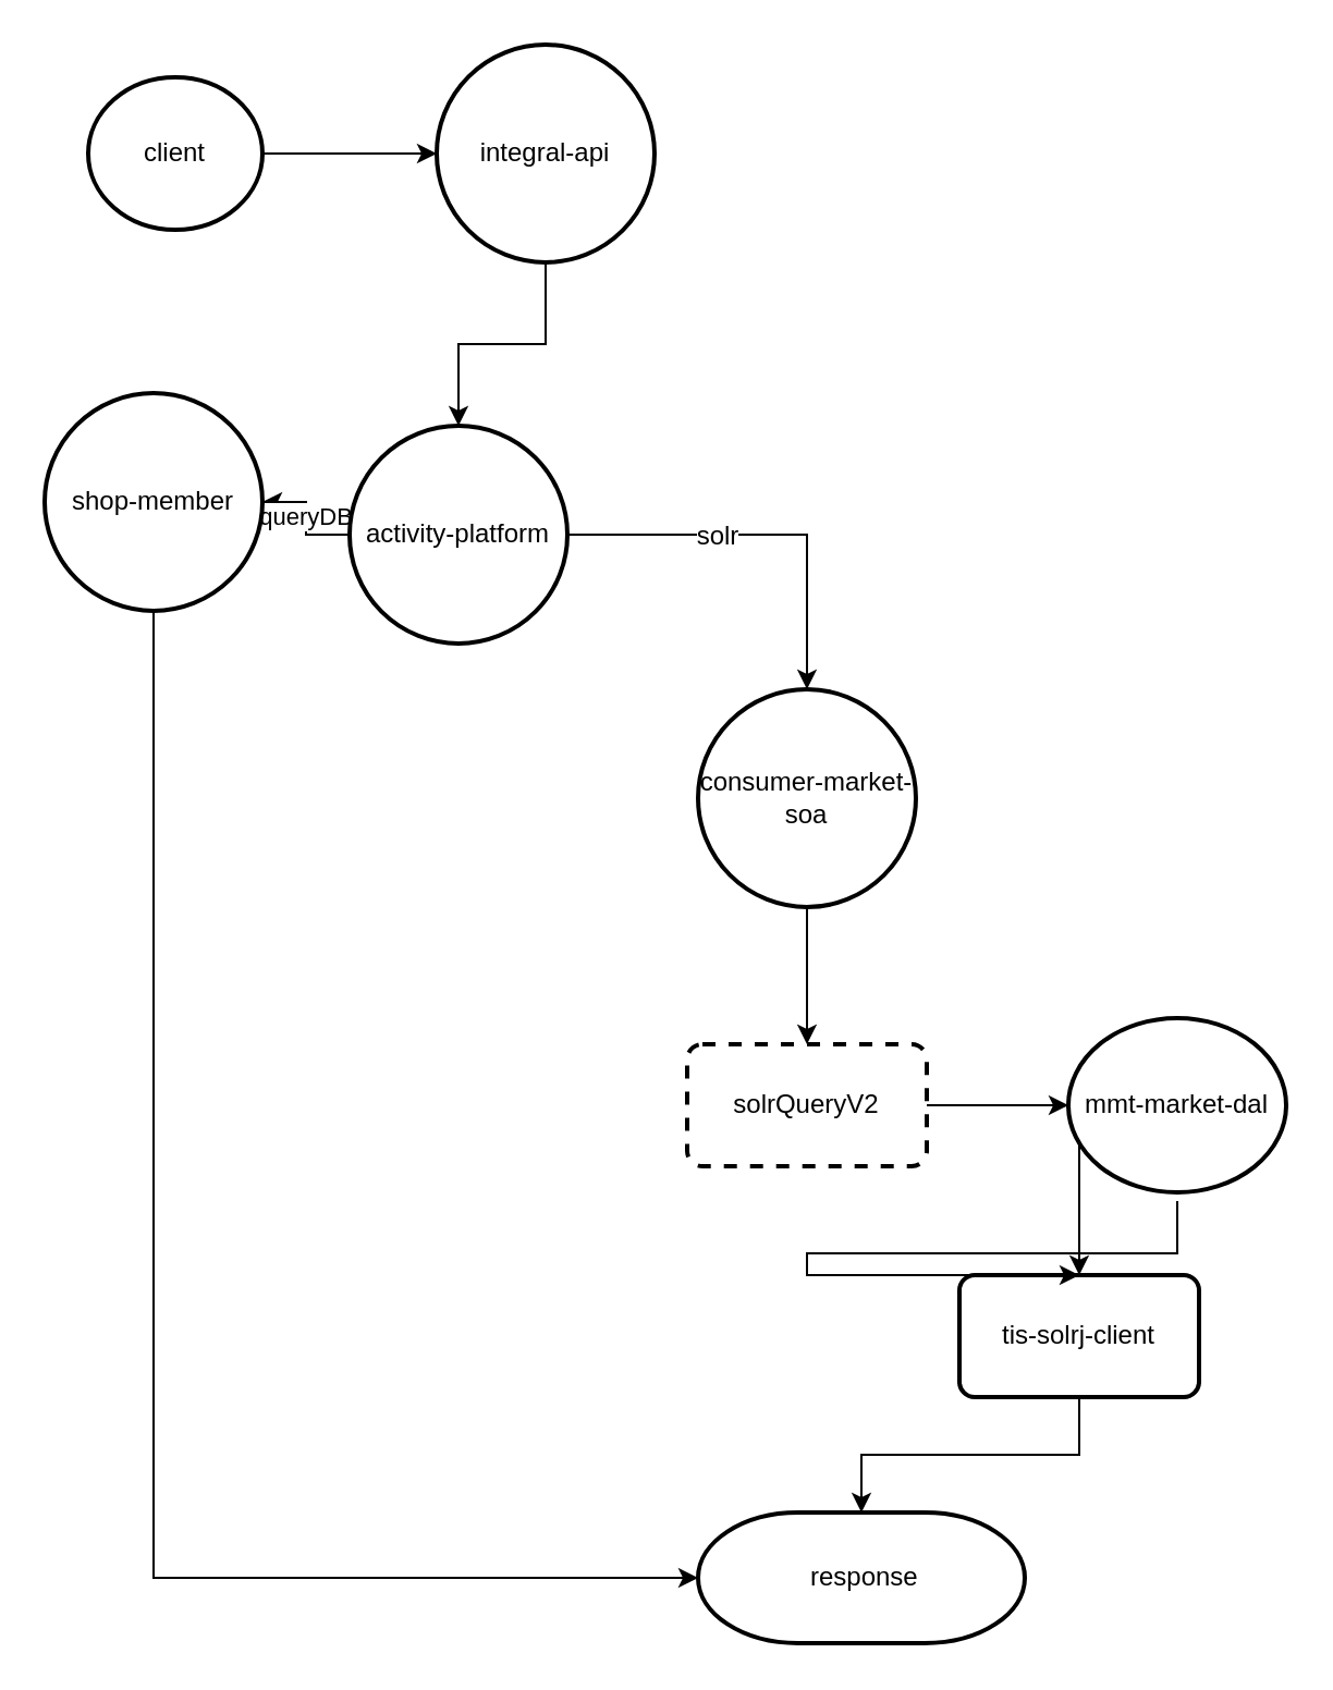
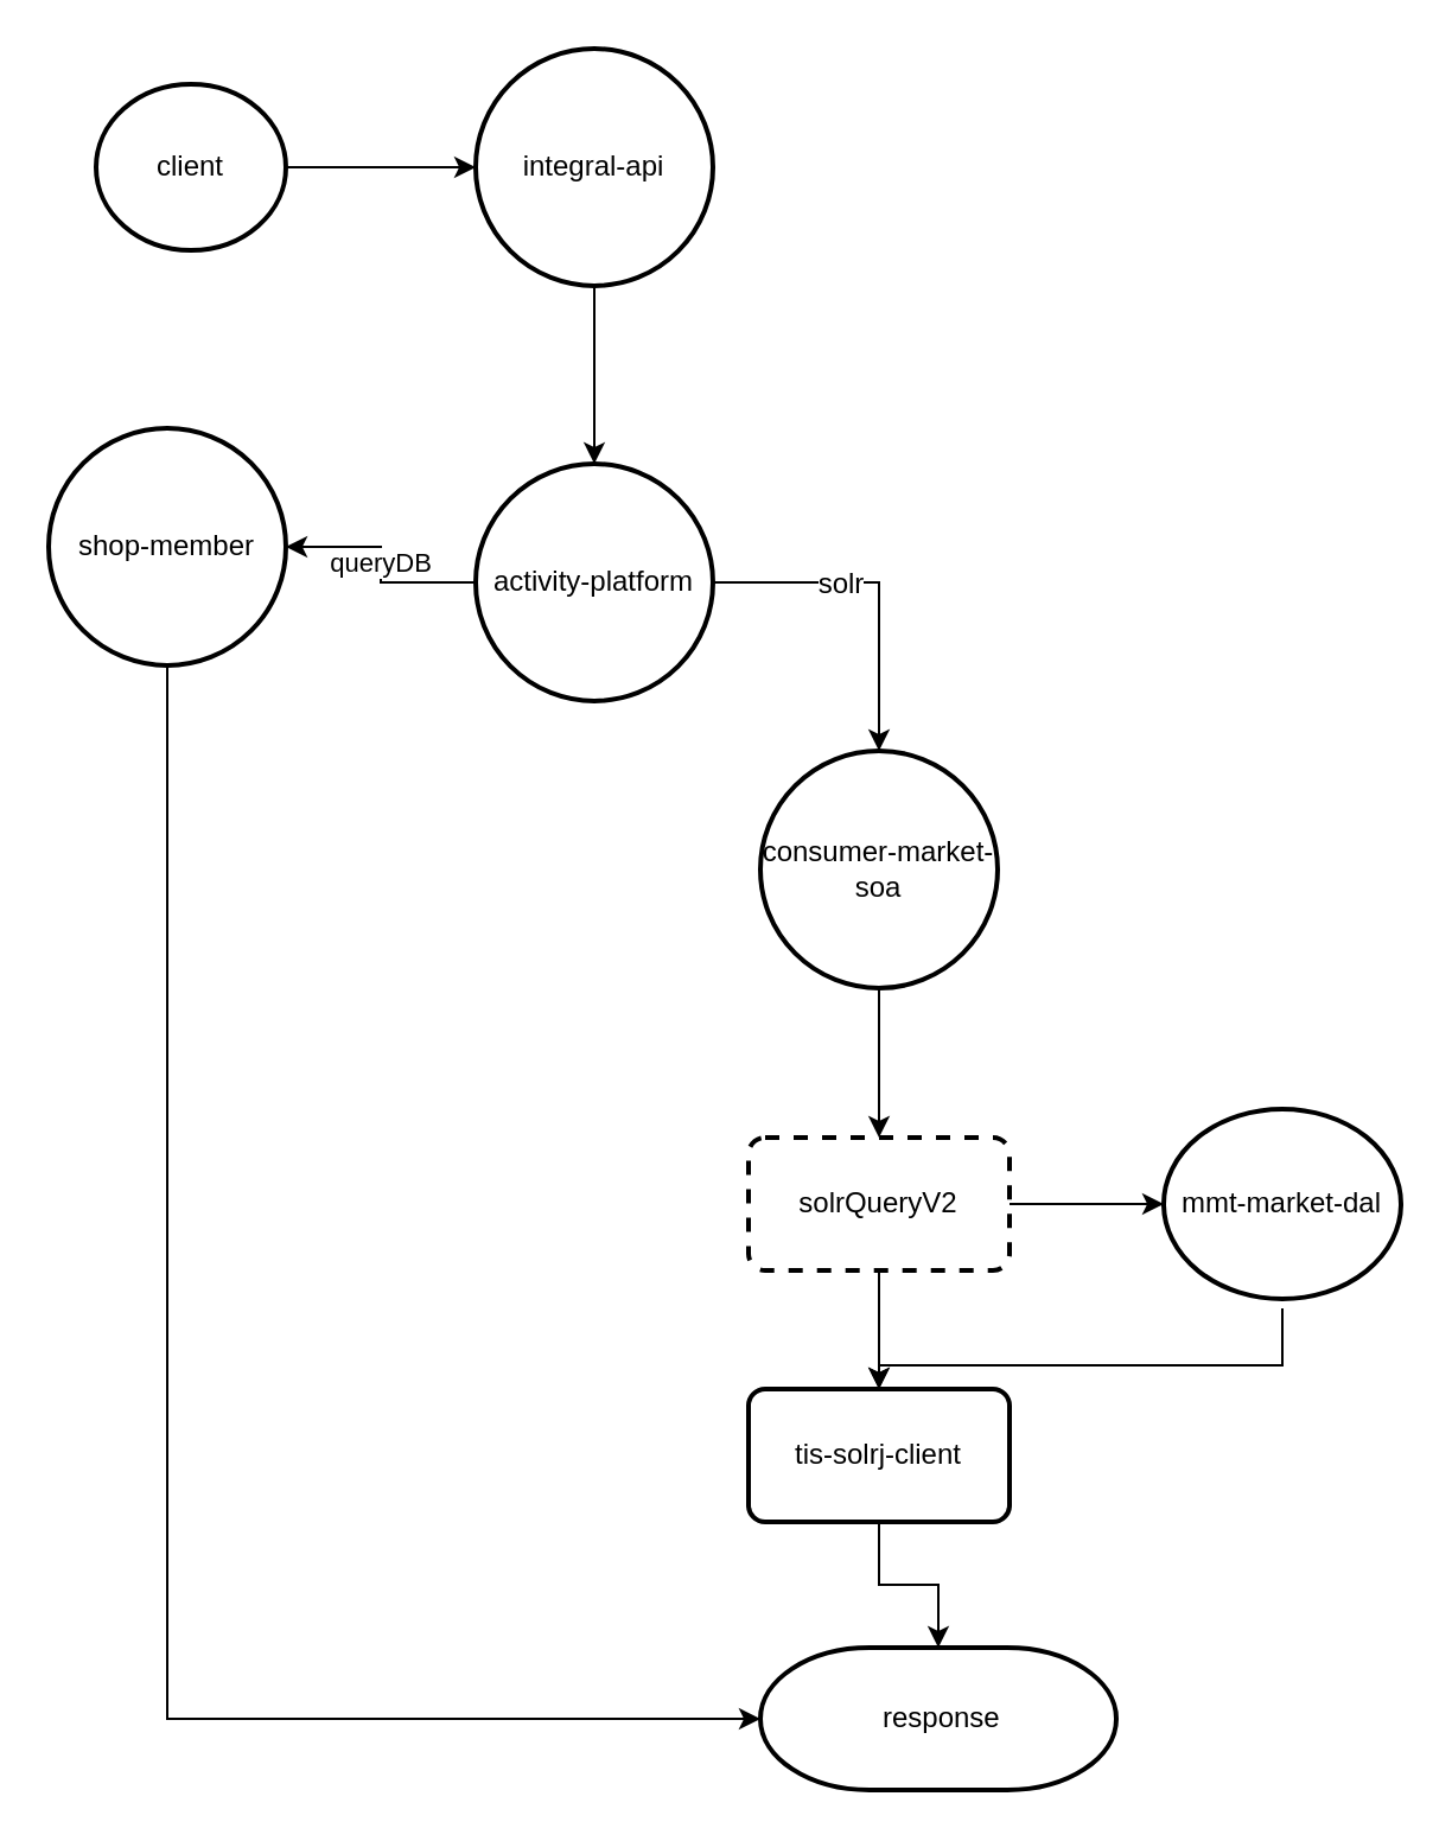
  <mxCell id="0" />
  <mxCell id="1" parent="0" />
  <mxCell id="2" value="" style="edgeStyle=orthogonalEdgeStyle;rounded=0;orthogonalLoop=1;jettySize=auto;html=1;" edge="1" parent="1" source="3"><mxGeometry relative="1" as="geometry"><mxPoint x="200" y="70" as="targetPoint" /></mxGeometry></mxCell>
  <mxCell id="3" value="client" style="strokeWidth=2;html=1;shape=mxgraph.flowchart.start_2;whiteSpace=wrap;" vertex="1" parent="1"><mxGeometry x="40" y="35" width="80" height="70" as="geometry" /></mxCell>
  <mxCell id="4" value="" style="edgeStyle=orthogonalEdgeStyle;rounded=0;orthogonalLoop=1;jettySize=auto;html=1;" edge="1" parent="1" source="5" target="9"><mxGeometry relative="1" as="geometry" /></mxCell>
  <mxCell id="5" value="integral-api" style="strokeWidth=2;html=1;shape=mxgraph.flowchart.start_2;whiteSpace=wrap;" vertex="1" parent="1"><mxGeometry x="200" y="20" width="100" height="100" as="geometry" /></mxCell>
  <mxCell id="6" value="" style="edgeStyle=orthogonalEdgeStyle;rounded=0;orthogonalLoop=1;jettySize=auto;html=1;" edge="1" parent="1" source="9" target="13"><mxGeometry relative="1" as="geometry" /></mxCell>
  <mxCell id="7" value="solr" style="text;html=1;resizable=0;points=[];align=center;verticalAlign=middle;labelBackgroundColor=#ffffff;" vertex="1" connectable="0" parent="6"><mxGeometry x="-0.25" relative="1" as="geometry"><mxPoint as="offset" /></mxGeometry></mxCell>
  <mxCell id="8" value="queryDB" style="edgeStyle=orthogonalEdgeStyle;rounded=0;orthogonalLoop=1;jettySize=auto;html=1;" edge="1" parent="1" source="9" target="11"><mxGeometry relative="1" as="geometry" /></mxCell>
- <mxCell id="9" value="activity-platform" style="strokeWidth=2;html=1;shape=mxgraph.flowchart.start_2;whiteSpace=wrap;" vertex="1" parent="1"><mxGeometry x="160" y="195" width="100" height="100" as="geometry" /></mxCell>
+ <mxCell id="9" value="activity-platform" style="strokeWidth=2;html=1;shape=mxgraph.flowchart.start_2;whiteSpace=wrap;" vertex="1" parent="1"><mxGeometry x="200" y="195" width="100" height="100" as="geometry" /></mxCell>
  <mxCell id="10" value="" style="edgeStyle=orthogonalEdgeStyle;rounded=0;orthogonalLoop=1;jettySize=auto;html=1;entryX=0;entryY=0.5;entryDx=0;entryDy=0;entryPerimeter=0;" edge="1" parent="1" source="11" target="21"><mxGeometry relative="1" as="geometry"><mxPoint x="70" y="375" as="targetPoint" /><Array as="points"><mxPoint x="70" y="724" /></Array></mxGeometry></mxCell>
  <mxCell id="11" value="shop-member" style="strokeWidth=2;html=1;shape=mxgraph.flowchart.start_2;whiteSpace=wrap;" vertex="1" parent="1"><mxGeometry x="20" y="180" width="100" height="100" as="geometry" /></mxCell>
  <mxCell id="12" value="" style="edgeStyle=orthogonalEdgeStyle;rounded=0;orthogonalLoop=1;jettySize=auto;html=1;" edge="1" parent="1" source="13" target="16"><mxGeometry relative="1" as="geometry" /></mxCell>
  <mxCell id="13" value="consumer-market-soa" style="strokeWidth=2;html=1;shape=mxgraph.flowchart.start_2;whiteSpace=wrap;" vertex="1" parent="1"><mxGeometry x="320" y="316" width="100" height="100" as="geometry" /></mxCell>
  <mxCell id="14" value="" style="edgeStyle=orthogonalEdgeStyle;rounded=0;orthogonalLoop=1;jettySize=auto;html=1;" edge="1" parent="1" source="16" target="20"><mxGeometry relative="1" as="geometry" /></mxCell>
  <mxCell id="15" value="" style="edgeStyle=orthogonalEdgeStyle;rounded=0;orthogonalLoop=1;jettySize=auto;html=1;" edge="1" parent="1" source="16" target="18"><mxGeometry relative="1" as="geometry" /></mxCell>
  <mxCell id="16" value="solrQueryV2" style="rounded=1;whiteSpace=wrap;html=1;absoluteArcSize=1;arcSize=14;strokeWidth=2;dashed=1;" vertex="1" parent="1"><mxGeometry x="315" y="479" width="110" height="56" as="geometry" /></mxCell>
  <mxCell id="17" value="" style="edgeStyle=orthogonalEdgeStyle;rounded=0;orthogonalLoop=1;jettySize=auto;html=1;entryX=0.5;entryY=0;entryDx=0;entryDy=0;entryPerimeter=0;" edge="1" parent="1" source="18" target="21"><mxGeometry relative="1" as="geometry"><mxPoint x="370" y="721" as="targetPoint" /></mxGeometry></mxCell>
- <mxCell id="18" value="tis-solrj-client" style="rounded=1;whiteSpace=wrap;html=1;absoluteArcSize=1;arcSize=14;strokeWidth=2;" vertex="1" parent="1"><mxGeometry x="440" y="585" width="110" height="56" as="geometry" /></mxCell>
+ <mxCell id="18" value="tis-solrj-client" style="rounded=1;whiteSpace=wrap;html=1;absoluteArcSize=1;arcSize=14;strokeWidth=2;" vertex="1" parent="1"><mxGeometry x="315" y="585" width="110" height="56" as="geometry" /></mxCell>
  <mxCell id="19" style="edgeStyle=orthogonalEdgeStyle;rounded=0;orthogonalLoop=1;jettySize=auto;html=1;entryX=0.5;entryY=0;entryDx=0;entryDy=0;" edge="1" parent="1" target="18"><mxGeometry relative="1" as="geometry"><mxPoint x="540" y="551" as="sourcePoint" /><mxPoint x="370" y="679" as="targetPoint" /><Array as="points"><mxPoint x="540" y="575" /><mxPoint x="370" y="575" /></Array></mxGeometry></mxCell>
  <mxCell id="20" value="mmt-market-dal" style="strokeWidth=2;html=1;shape=mxgraph.flowchart.start_2;whiteSpace=wrap;" vertex="1" parent="1"><mxGeometry x="490" y="467" width="100" height="80" as="geometry" /></mxCell>
  <mxCell id="21" value="&amp;nbsp;response" style="strokeWidth=2;html=1;shape=mxgraph.flowchart.terminator;whiteSpace=wrap;" vertex="1" parent="1"><mxGeometry x="320" y="694" width="150" height="60" as="geometry" /></mxCell>
